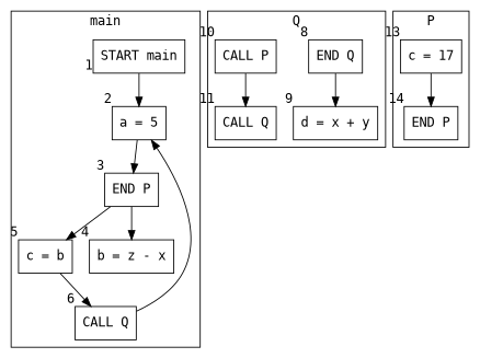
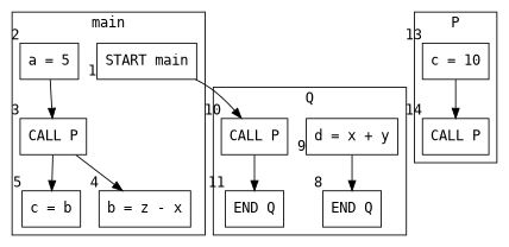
  digraph {
    fontname="DejaVu Sans Mono"
    node [fontname="DejaVu Sans Mono" shape=box]
    edge [fontname="DejaVu Sans Mono"]
    n1 [label="START main" xlabel=1]
    n2 [label="a = 5" xlabel=2]
    n3 [label="c = b" xlabel=5]
-   n4 [label="END P" xlabel=3]
+   n4 [label="CALL P" xlabel=3]
    n5 [label="b = z - x" xlabel=4]
-   n6 [label="CALL Q" xlabel=6]
    n7 [label="END Q" xlabel=8]
    n8 [label="d = x + y" xlabel=9]
    n9 [label="CALL P" xlabel=10]
-   n10 [label="CALL Q" xlabel=11]
-   n11 [label="c = 17" xlabel=13]
-   n12 [label="END P" xlabel=14]
+   n10 [label="END Q" xlabel=11]
+   n11 [label="c = 10" xlabel=13]
+   n12 [label="CALL P" xlabel=14]
    subgraph cluster_1 {
      label=main
      n1
      n2
      n3
      n4
      n5
-     n6
    }
    subgraph cluster_2 {
      label=Q
      n7
      n8
      n9
      n10
    }
    subgraph cluster_3 {
      label=P
      n11
      n12
    }
-   n1 -> n2
+   n1 -> n9
    n2 -> n4
-   n3 -> n6
    n4 -> n3
    n4 -> n5
-   n6 -> n2
-   n7 -> n8
+   n8 -> n7
    n9 -> n10
    n11 -> n12
  }
